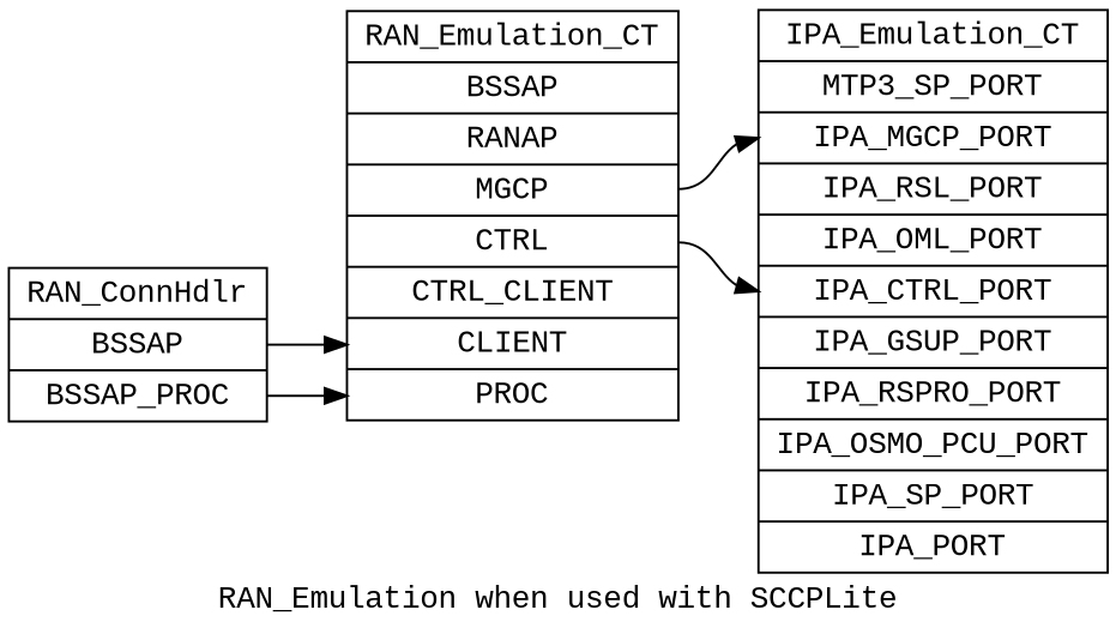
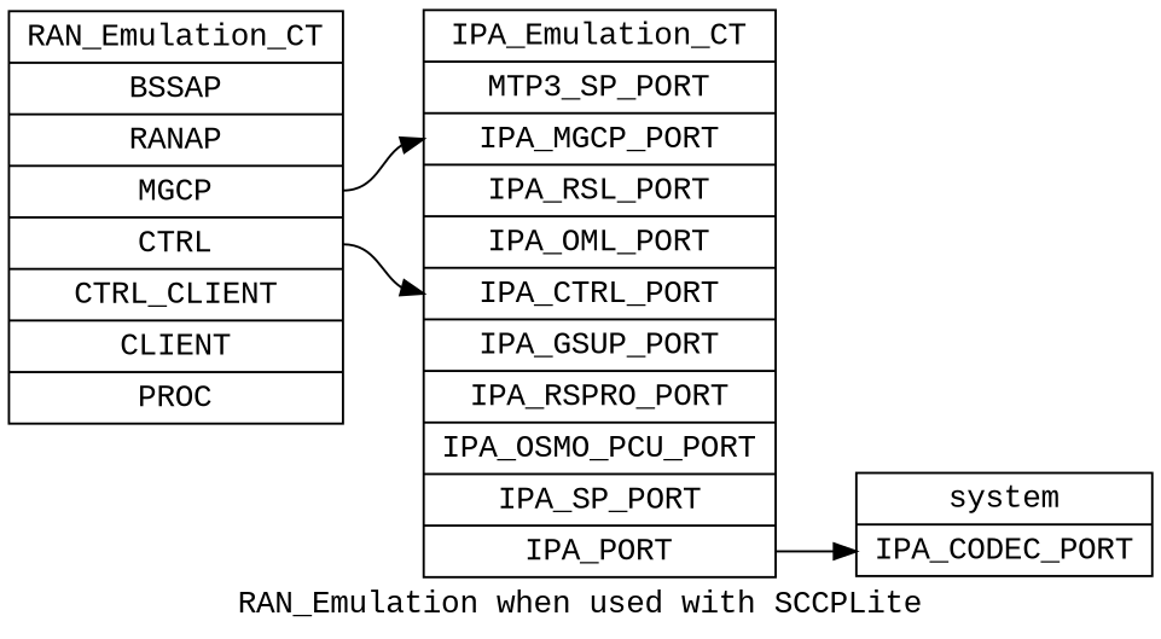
  digraph {
    fontname="Liberation Mono"
    label="RAN_Emulation when used with SCCPLite"
    rankdir=LR
    node [fontname="Liberation Mono" shape=record]
    edge [fontname="Liberation Mono"]
-   n1 [label="<f0> RAN_ConnHdlr | <BSSAP> BSSAP | <BSSAP_PROC> BSSAP_PROC"]
    n2 [label="<f0> RAN_Emulation_CT | <BSSAP> BSSAP | <RANAP> RANAP | <MGCP> MGCP | <CTRL> CTRL | <CTRL_CLIENT> CTRL_CLIENT | <CLIENT> CLIENT | <PROC> PROC"]
    n3 [label="<f0> IPA_Emulation_CT | <MTP3_SP_PORT> MTP3_SP_PORT | <IPA_MGCP_PORT> IPA_MGCP_PORT | <IPA_RSL_PORT> IPA_RSL_PORT | <IPA_OML_PORT> IPA_OML_PORT | <IPA_CTRL_PORT> IPA_CTRL_PORT | <IPA_GSUP_PORT> IPA_GSUP_PORT | <IPA_RSPRO_PORT> IPA_RSPRO_PORT | <IPA_OSMO_PCU_PORT> IPA_OSMO_PCU_PORT | <IPA_SP_PORT> IPA_SP_PORT | <IPA_PORT> IPA_PORT"]
-   n1 -> n2 [headport=CLIENT tailport=BSSAP]
-   n1 -> n2 [headport=PROC tailport=BSSAP_PROC]
+   n4 [label="<f0> system | <IPA_CODEC_PORT> IPA_CODEC_PORT"]
    n2 -> n3 [headport=IPA_MGCP_PORT tailport=MGCP]
    n2 -> n3 [headport=IPA_CTRL_PORT tailport=CTRL]
+   n3 -> n4 [headport=IPA_CODEC_PORT tailport=IPA_PORT]
  }
